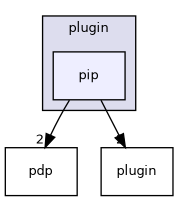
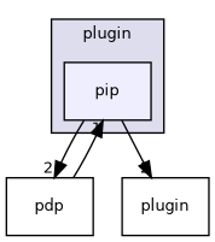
  digraph {
    compound=true
    node [fontname=Helvetica fontsize=10 shape=box]
    edge [headlabel=2 labeldistance=1.5 labelfontname=Helvetica labelfontsize=10]
    n1 [fillcolor="#eeeeff" label=pip pencolor=black style=filled]
    n2 [label=pdp]
    n3 [label=plugin]
    subgraph cluster_1 {
      bgcolor="#ddddee"
      fontname=Helvetica
      fontsize=10
      label=plugin
      pencolor=black
      n1
    }
    n1 -> n2
    n1 -> n3
+   n2 -> n1 [headlabel=1]
  }
